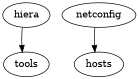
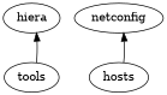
  digraph {
    node [fillcolor=yellow shape=ellipse]
    hiera
    tools
    netconfig
    hosts
-   hiera -> tools
-   netconfig -> hosts
+   tools -> hiera
+   hosts -> netconfig
  }
